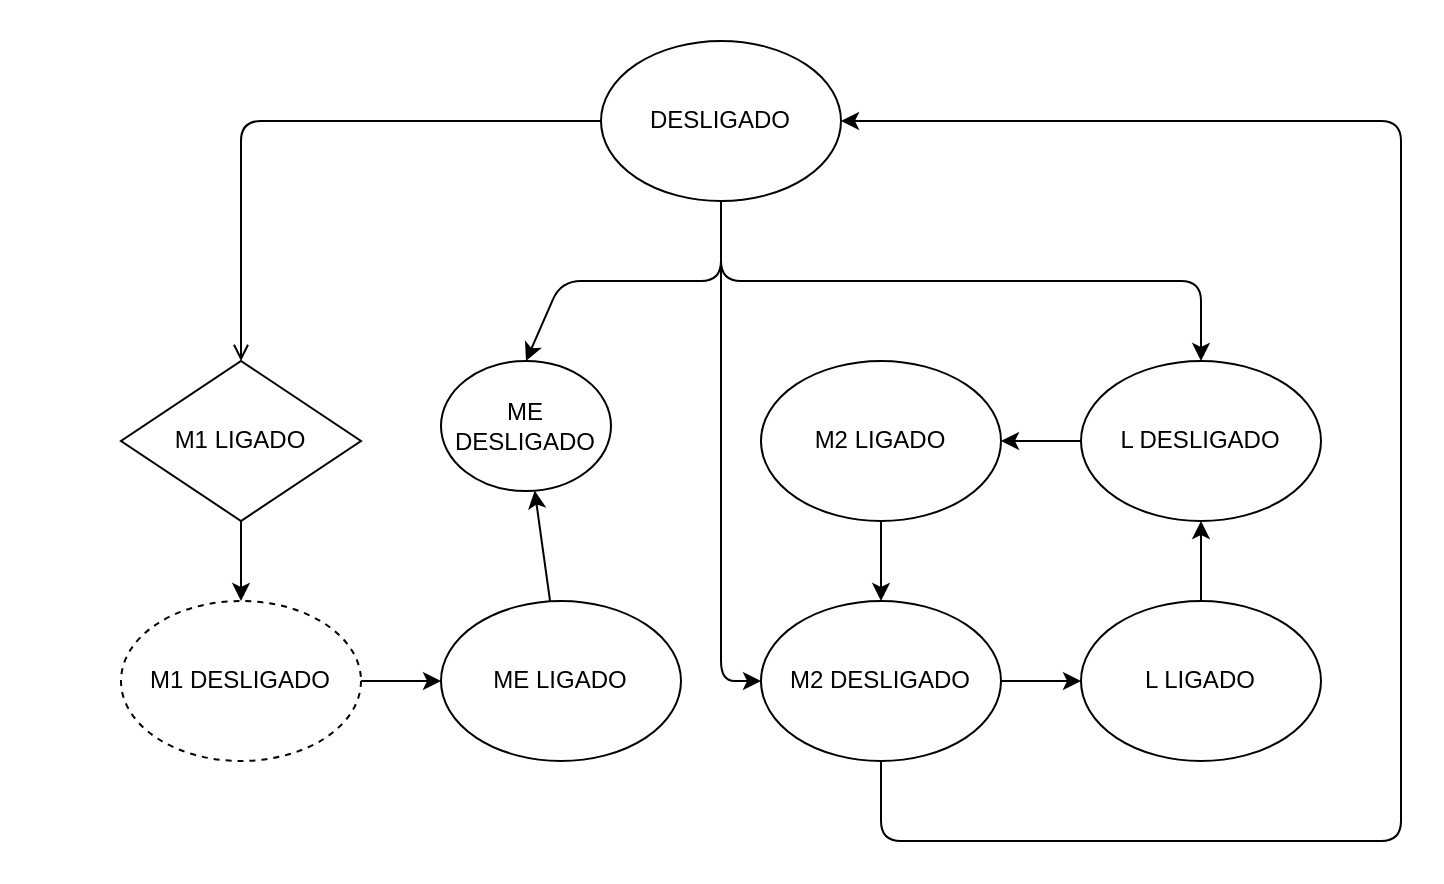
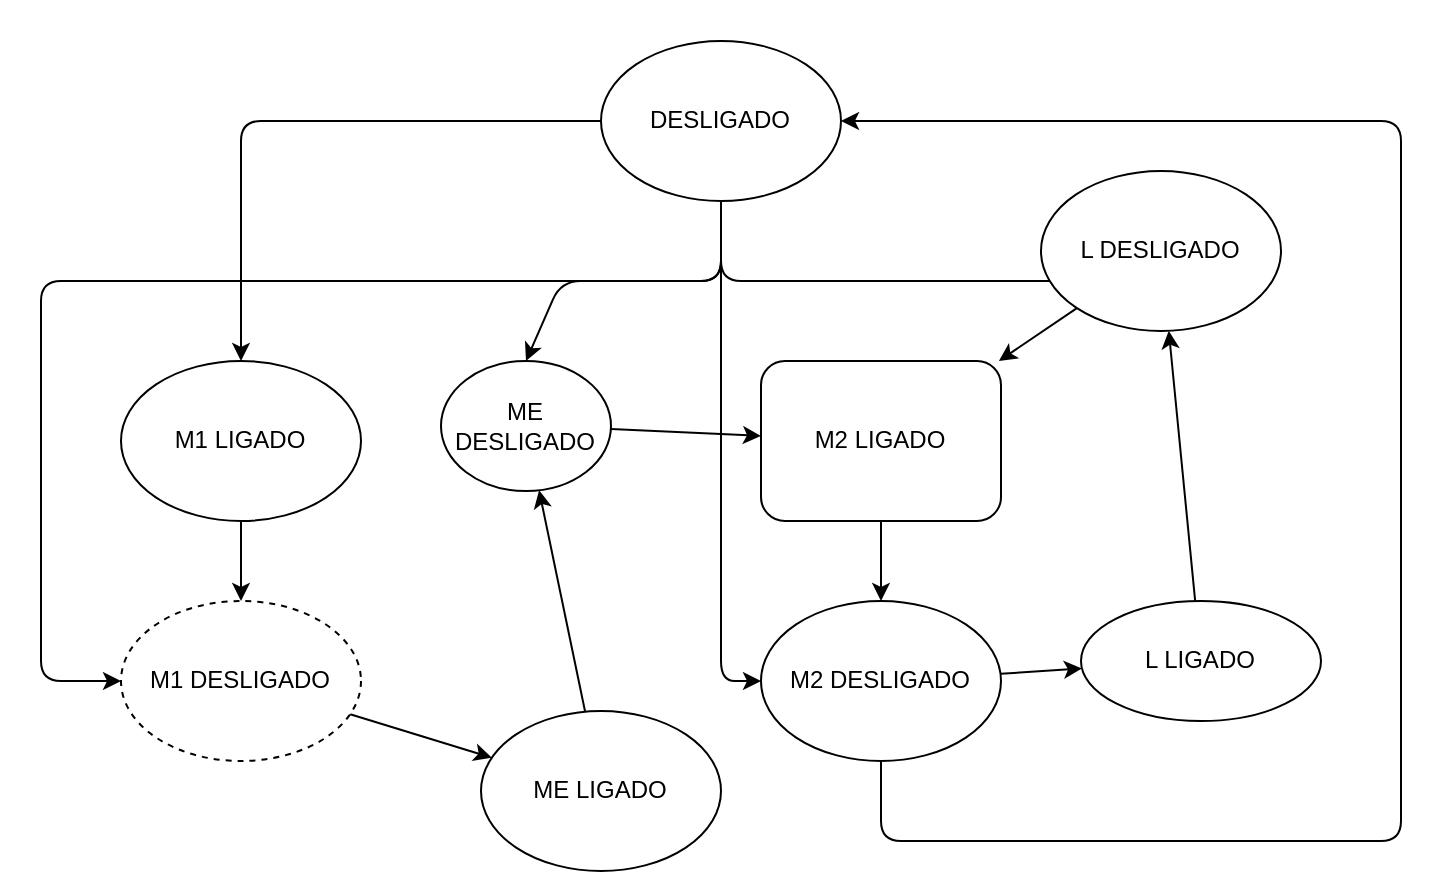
  <mxCell id="0" />
  <mxCell id="1" parent="0" />
- <mxCell id="2" style="edgeStyle=none;html=1;entryX=0.5;entryY=0;entryDx=0;entryDy=0;endArrow=open;" edge="1" parent="1" source="3" target="9"><mxGeometry relative="1" as="geometry"><Array as="points"><mxPoint x="120" y="60" /></Array></mxGeometry></mxCell>
+ <mxCell id="2" style="edgeStyle=none;html=1;entryX=0.5;entryY=0;entryDx=0;entryDy=0;" edge="1" parent="1" source="3" target="9"><mxGeometry relative="1" as="geometry"><Array as="points"><mxPoint x="120" y="60" /></Array></mxGeometry></mxCell>
  <mxCell id="3" value="DESLIGADO" style="ellipse;whiteSpace=wrap;html=1;" vertex="1" parent="1"><mxGeometry x="300" width="120" height="80" as="geometry" y="20" /></mxCell>
  <mxCell id="4" style="edgeStyle=none;html=1;entryX=0.5;entryY=0;entryDx=0;entryDy=0;" edge="1" parent="1" target="24"><mxGeometry relative="1" as="geometry"><mxPoint x="360" y="100" as="sourcePoint" /><Array as="points"><mxPoint x="360" y="140" /><mxPoint x="600" y="140" /></Array></mxGeometry></mxCell>
  <mxCell id="5" style="edgeStyle=none;html=1;entryX=0;entryY=0.5;entryDx=0;entryDy=0;exitX=0.5;exitY=1;exitDx=0;exitDy=0;" edge="1" parent="1" source="3" target="20"><mxGeometry relative="1" as="geometry"><mxPoint x="481.538" y="99.987" as="sourcePoint" /><Array as="points"><mxPoint x="360" y="140" /><mxPoint x="360" y="340" /></Array></mxGeometry></mxCell>
  <mxCell id="6" style="edgeStyle=none;html=1;entryX=0.5;entryY=0;entryDx=0;entryDy=0;" edge="1" parent="1" target="15"><mxGeometry relative="1" as="geometry"><mxPoint x="360" y="100" as="sourcePoint" /><Array as="points"><mxPoint x="360" y="140" /><mxPoint x="280" y="140" /></Array></mxGeometry></mxCell>
+ <mxCell id="7" style="edgeStyle=none;html=1;entryX=0;entryY=0.5;entryDx=0;entryDy=0;exitX=0.5;exitY=1;exitDx=0;exitDy=0;" edge="1" parent="1" source="3" target="11"><mxGeometry relative="1" as="geometry"><mxPoint x="481.538" y="99.987" as="sourcePoint" /><Array as="points"><mxPoint x="360" y="140" /><mxPoint x="20" y="140" /><mxPoint x="20" y="340" /></Array></mxGeometry></mxCell>
  <mxCell id="8" value="" style="edgeStyle=none;html=1;" edge="1" parent="1" source="9" target="11"><mxGeometry relative="1" as="geometry" /></mxCell>
- <mxCell id="9" value="M1 LIGADO" style="rhombus;whiteSpace=wrap;html=1;" vertex="1" parent="1"><mxGeometry x="60" y="180" width="120" height="80" as="geometry" /></mxCell>
+ <mxCell id="9" value="M1 LIGADO" style="ellipse;whiteSpace=wrap;html=1;" vertex="1" parent="1"><mxGeometry x="60" y="180" width="120" height="80" as="geometry" /></mxCell>
  <mxCell id="10" value="" style="edgeStyle=none;html=1;" edge="1" parent="1" source="11" target="13"><mxGeometry relative="1" as="geometry" /></mxCell>
  <mxCell id="11" value="M1 DESLIGADO" style="ellipse;whiteSpace=wrap;html=1;dashed=1;" vertex="1" parent="1"><mxGeometry x="60" y="300" width="120" height="80" as="geometry" /></mxCell>
  <mxCell id="12" value="" style="edgeStyle=none;html=1;" edge="1" parent="1" source="13" target="15"><mxGeometry relative="1" as="geometry" /></mxCell>
- <mxCell id="13" value="ME LIGADO" style="ellipse;whiteSpace=wrap;html=1;" vertex="1" parent="1"><mxGeometry x="220" y="300" width="120" height="80" as="geometry" /></mxCell>
+ <mxCell id="13" value="ME LIGADO" style="ellipse;whiteSpace=wrap;html=1;" vertex="1" parent="1"><mxGeometry x="240" y="355" width="120" height="80" as="geometry" /></mxCell>
+ <mxCell id="14" value="" style="edgeStyle=none;html=1;" edge="1" parent="1" source="15" target="17"><mxGeometry relative="1" as="geometry" /></mxCell>
  <mxCell id="15" value="ME DESLIGADO" style="ellipse;whiteSpace=wrap;html=1;" vertex="1" parent="1"><mxGeometry x="220" y="180" width="85" height="65" as="geometry" /></mxCell>
  <mxCell id="16" value="" style="edgeStyle=none;html=1;" edge="1" parent="1" source="17" target="20"><mxGeometry relative="1" as="geometry" /></mxCell>
- <mxCell id="17" value="M2 LIGADO" style="ellipse;whiteSpace=wrap;html=1;" vertex="1" parent="1"><mxGeometry x="380" y="180" width="120" height="80" as="geometry" /></mxCell>
+ <mxCell id="17" value="M2 LIGADO" style="whiteSpace=wrap;html=1;rounded=1;" vertex="1" parent="1"><mxGeometry x="380" y="180" width="120" height="80" as="geometry" /></mxCell>
  <mxCell id="18" value="" style="edgeStyle=none;html=1;" edge="1" parent="1" source="20" target="22"><mxGeometry relative="1" as="geometry" /></mxCell>
  <mxCell id="19" style="edgeStyle=none;html=1;entryX=1;entryY=0.5;entryDx=0;entryDy=0;" edge="1" parent="1" source="20" target="3"><mxGeometry relative="1" as="geometry"><mxPoint x="540" y="60" as="targetPoint" /><Array as="points"><mxPoint x="440" y="420" /><mxPoint x="700" y="420" /><mxPoint x="700" y="60" /></Array></mxGeometry></mxCell>
  <mxCell id="20" value="M2 DESLIGADO" style="ellipse;whiteSpace=wrap;html=1;" vertex="1" parent="1"><mxGeometry x="380" y="300" width="120" height="80" as="geometry" /></mxCell>
  <mxCell id="21" value="" style="edgeStyle=none;html=1;" edge="1" parent="1" source="22" target="24"><mxGeometry relative="1" as="geometry" /></mxCell>
- <mxCell id="22" value="L LIGADO" style="ellipse;whiteSpace=wrap;html=1;" vertex="1" parent="1"><mxGeometry x="540" y="300" width="120" height="80" as="geometry" /></mxCell>
+ <mxCell id="22" value="L LIGADO" style="ellipse;whiteSpace=wrap;html=1;" vertex="1" parent="1"><mxGeometry x="540" y="300" width="120" height="60" as="geometry" /></mxCell>
  <mxCell id="23" value="" style="edgeStyle=none;html=1;" edge="1" parent="1" source="24" target="17"><mxGeometry relative="1" as="geometry" /></mxCell>
- <mxCell id="24" value="L DESLIGADO" style="ellipse;whiteSpace=wrap;html=1;" vertex="1" parent="1"><mxGeometry x="540" y="180" width="120" height="80" as="geometry" /></mxCell>
+ <mxCell id="24" value="L DESLIGADO" style="ellipse;whiteSpace=wrap;html=1;" vertex="1" parent="1"><mxGeometry x="520" y="85" width="120" height="80" as="geometry" /></mxCell>
